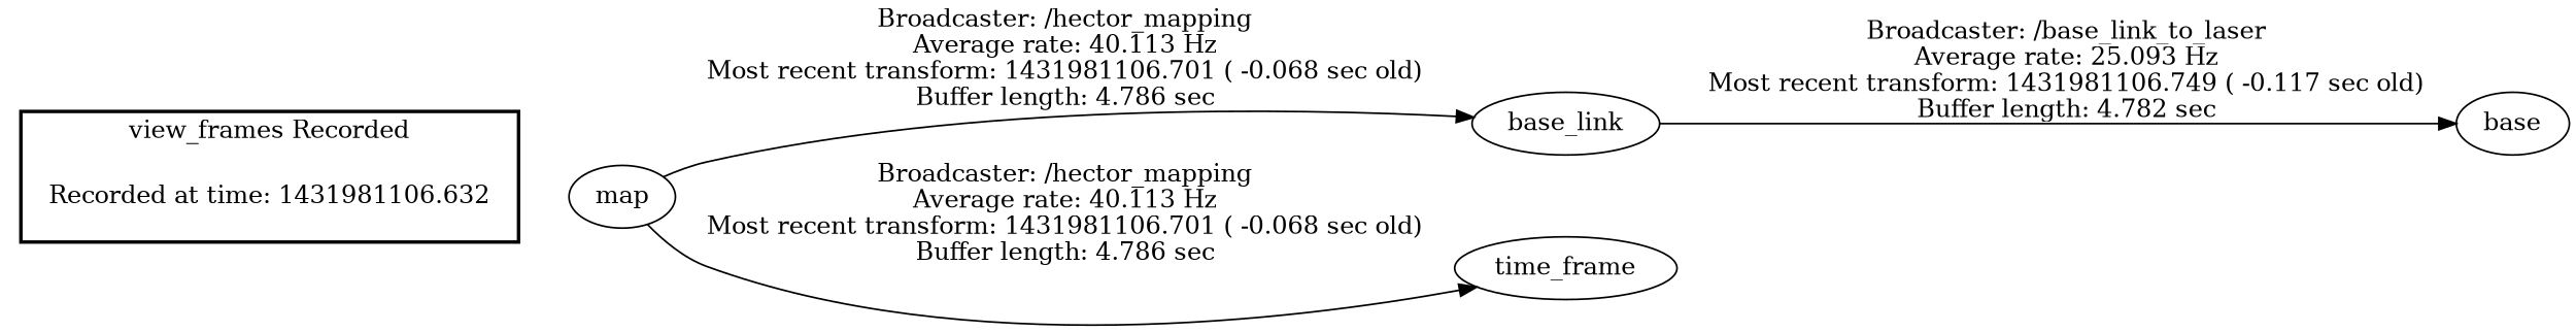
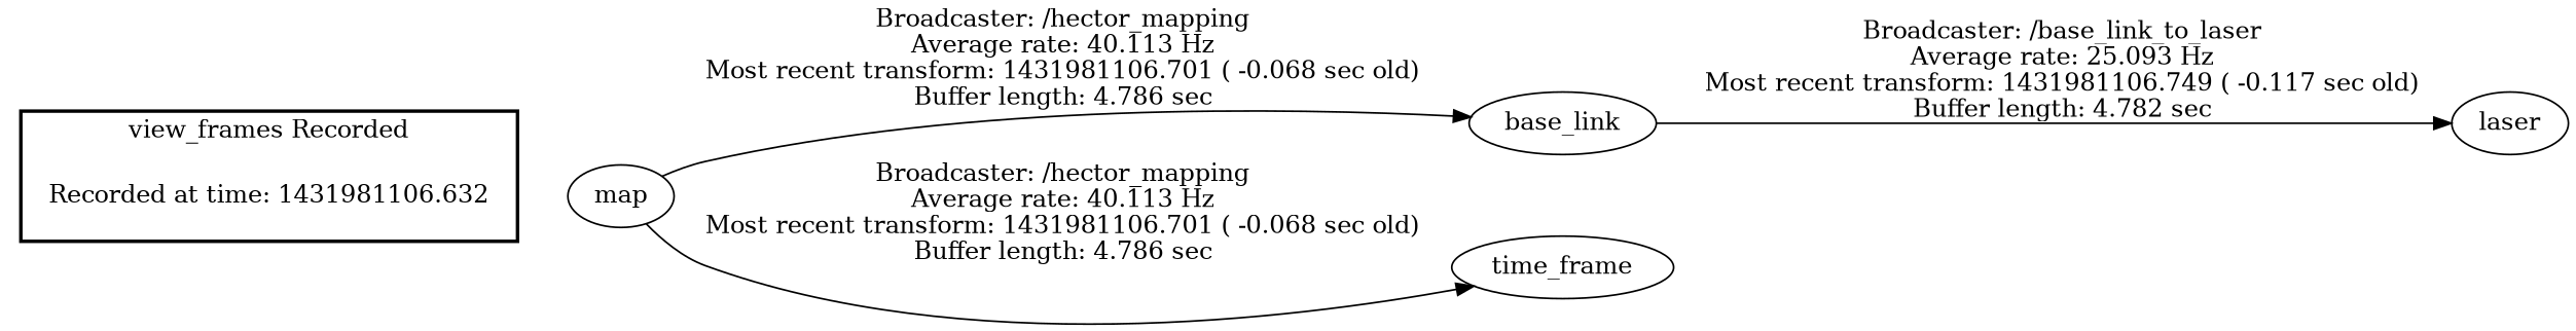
  digraph {
    rankdir=LR
    "Recorded at time: 1431981106.632" [shape=plaintext]
    map
    base_link
-   laser [label=base]
+   laser
    n5 [label=time_frame]
    subgraph cluster_1 {
      color=black
      label="view_frames Recorded"
      style=bold
      "Recorded at time: 1431981106.632"
    }
    "Recorded at time: 1431981106.632" -> map [style=invis]
    map -> base_link [label="Broadcaster: /hector_mapping\nAverage rate: 40.113 Hz\nMost recent transform: 1431981106.701 ( -0.068 sec old)\nBuffer length: 4.786 sec\n"]
    map -> n5 [label="Broadcaster: /hector_mapping\nAverage rate: 40.113 Hz\nMost recent transform: 1431981106.701 ( -0.068 sec old)\nBuffer length: 4.786 sec\n"]
    base_link -> laser [label="Broadcaster: /base_link_to_laser\nAverage rate: 25.093 Hz\nMost recent transform: 1431981106.749 ( -0.117 sec old)\nBuffer length: 4.782 sec\n"]
  }
